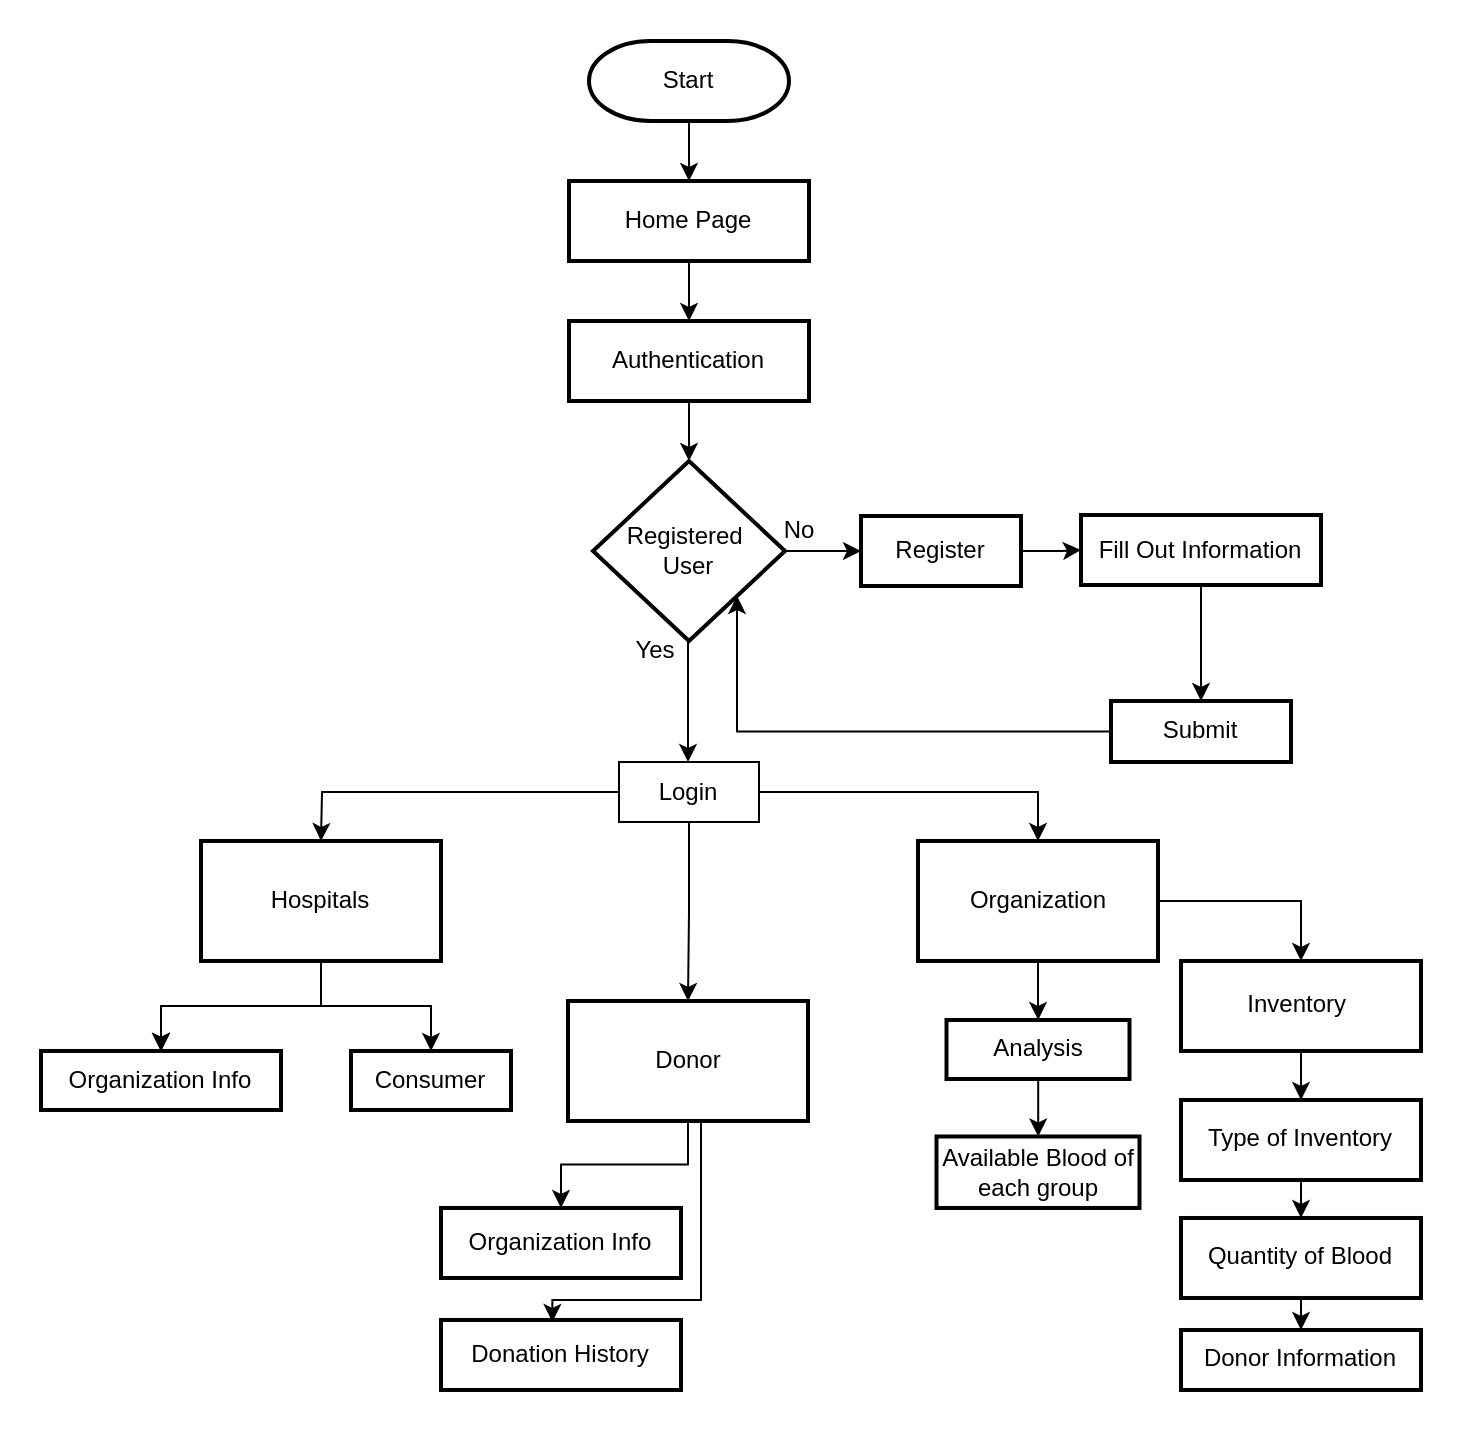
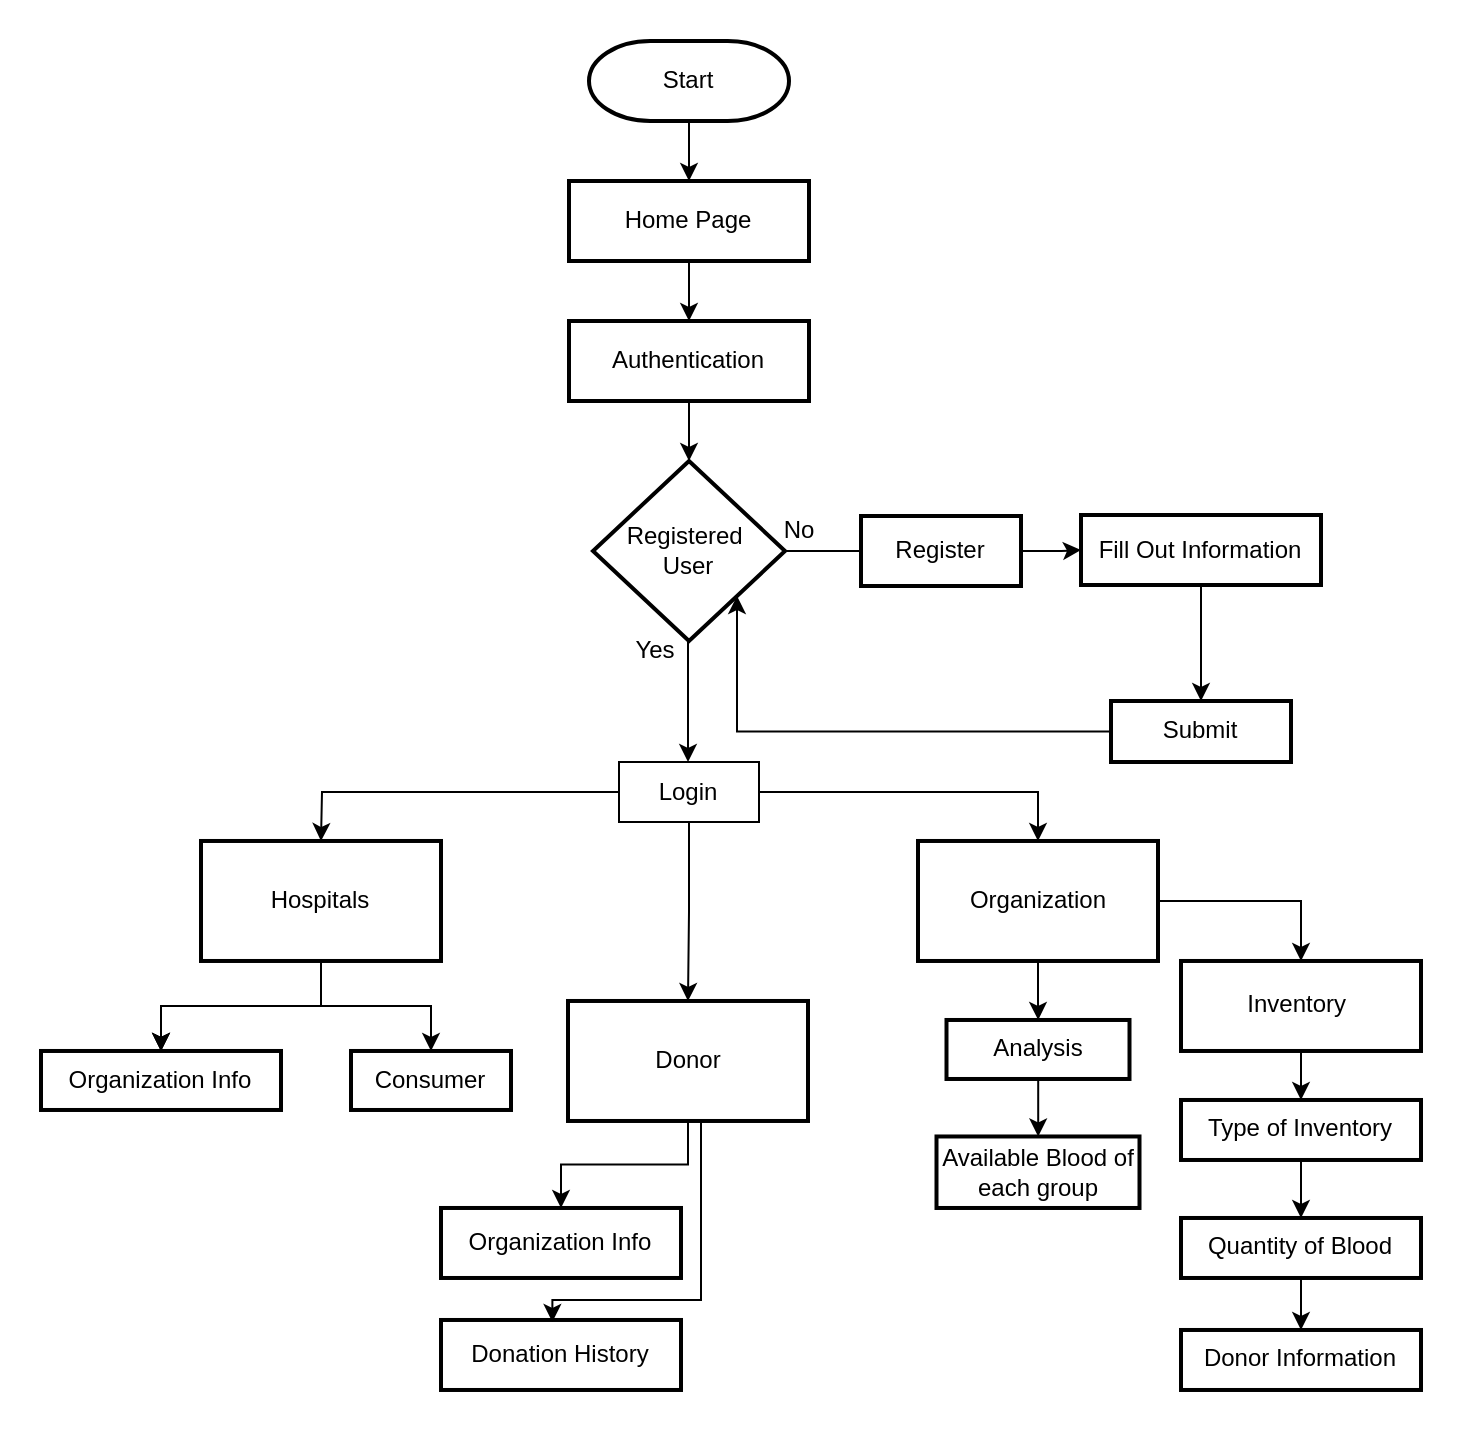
  <mxCell id="0" />
  <mxCell id="1" parent="0" />
  <mxCell id="2" value="" style="edgeStyle=orthogonalEdgeStyle;rounded=0;orthogonalLoop=1;jettySize=auto;html=1;" edge="1" parent="1" source="3" target="5"><mxGeometry relative="1" as="geometry" /></mxCell>
  <mxCell id="3" value="Start" style="strokeWidth=2;html=1;shape=mxgraph.flowchart.terminator;whiteSpace=wrap;" vertex="1" parent="1"><mxGeometry x="294" y="20" width="100" height="40" as="geometry" /></mxCell>
  <mxCell id="4" value="" style="edgeStyle=orthogonalEdgeStyle;rounded=0;orthogonalLoop=1;jettySize=auto;html=1;" edge="1" parent="1" source="5" target="7"><mxGeometry relative="1" as="geometry" /></mxCell>
  <mxCell id="5" value="Home Page" style="whiteSpace=wrap;html=1;strokeWidth=2;" vertex="1" parent="1"><mxGeometry x="284" y="90" width="120" height="40" as="geometry" /></mxCell>
  <mxCell id="6" value="" style="edgeStyle=orthogonalEdgeStyle;rounded=0;orthogonalLoop=1;jettySize=auto;html=1;" edge="1" parent="1" source="7" target="10"><mxGeometry relative="1" as="geometry" /></mxCell>
  <mxCell id="7" value="Authentication" style="whiteSpace=wrap;html=1;strokeWidth=2;" vertex="1" parent="1"><mxGeometry x="284" y="160" width="120" height="40" as="geometry" /></mxCell>
- <mxCell id="8" value="" style="edgeStyle=orthogonalEdgeStyle;rounded=0;orthogonalLoop=1;jettySize=auto;html=1;" edge="1" parent="1" source="10" target="12"><mxGeometry relative="1" as="geometry" /></mxCell>
+ <mxCell id="8" value="" style="edgeStyle=orthogonalEdgeStyle;rounded=0;orthogonalLoop=1;jettySize=auto;html=1;endArrow=none;" edge="1" parent="1" source="10" target="12"><mxGeometry relative="1" as="geometry" /></mxCell>
  <mxCell id="9" value="" style="edgeStyle=orthogonalEdgeStyle;rounded=0;orthogonalLoop=1;jettySize=auto;html=1;" edge="1" parent="1" source="10"><mxGeometry relative="1" as="geometry"><mxPoint x="343.514" y="380.5" as="targetPoint" /></mxGeometry></mxCell>
  <mxCell id="10" value="Registered&amp;nbsp;&lt;div&gt;User&lt;/div&gt;" style="rhombus;whiteSpace=wrap;html=1;strokeWidth=2;" vertex="1" parent="1"><mxGeometry x="296" y="230" width="96" height="90" as="geometry" /></mxCell>
  <mxCell id="11" value="" style="edgeStyle=orthogonalEdgeStyle;rounded=0;orthogonalLoop=1;jettySize=auto;html=1;" edge="1" parent="1" source="12" target="14"><mxGeometry relative="1" as="geometry" /></mxCell>
  <mxCell id="12" value="Register" style="whiteSpace=wrap;html=1;strokeWidth=2;" vertex="1" parent="1"><mxGeometry x="430" y="257.5" width="80" height="35" as="geometry" /></mxCell>
  <mxCell id="13" value="" style="edgeStyle=orthogonalEdgeStyle;rounded=0;orthogonalLoop=1;jettySize=auto;html=1;" edge="1" parent="1" source="14" target="16"><mxGeometry relative="1" as="geometry" /></mxCell>
  <mxCell id="14" value="Fill Out Information" style="whiteSpace=wrap;html=1;strokeWidth=2;" vertex="1" parent="1"><mxGeometry x="540" y="257" width="120" height="35" as="geometry" /></mxCell>
  <mxCell id="15" style="edgeStyle=orthogonalEdgeStyle;rounded=0;orthogonalLoop=1;jettySize=auto;html=1;entryX=1;entryY=1;entryDx=0;entryDy=0;" edge="1" parent="1" source="16" target="10"><mxGeometry relative="1" as="geometry"><mxPoint x="700" y="210" as="targetPoint" /></mxGeometry></mxCell>
  <mxCell id="16" value="Submit" style="whiteSpace=wrap;html=1;strokeWidth=2;" vertex="1" parent="1"><mxGeometry x="555" y="350" width="90" height="30.5" as="geometry" /></mxCell>
  <mxCell id="17" value="" style="edgeStyle=orthogonalEdgeStyle;rounded=0;orthogonalLoop=1;jettySize=auto;html=1;" edge="1" parent="1" source="18" target="34"><mxGeometry relative="1" as="geometry" /></mxCell>
  <mxCell id="18" value="Donor" style="whiteSpace=wrap;html=1;strokeWidth=2;" vertex="1" parent="1"><mxGeometry x="283.5" y="499.99" width="120" height="60" as="geometry" /></mxCell>
  <mxCell id="19" style="edgeStyle=orthogonalEdgeStyle;rounded=0;orthogonalLoop=1;jettySize=auto;html=1;entryX=0.5;entryY=0;entryDx=0;entryDy=0;" edge="1" parent="1" source="21" target="28"><mxGeometry relative="1" as="geometry" /></mxCell>
  <mxCell id="20" value="" style="edgeStyle=orthogonalEdgeStyle;rounded=0;orthogonalLoop=1;jettySize=auto;html=1;" edge="1" parent="1" source="21" target="40"><mxGeometry relative="1" as="geometry" /></mxCell>
  <mxCell id="21" value="Organization" style="whiteSpace=wrap;html=1;strokeWidth=2;" vertex="1" parent="1"><mxGeometry x="458.5" y="419.99" width="120" height="60" as="geometry" /></mxCell>
  <mxCell id="22" value="" style="edgeStyle=orthogonalEdgeStyle;rounded=0;orthogonalLoop=1;jettySize=auto;html=1;" edge="1" parent="1" source="26" target="37"><mxGeometry relative="1" as="geometry" /></mxCell>
  <mxCell id="23" value="" style="edgeStyle=orthogonalEdgeStyle;rounded=0;orthogonalLoop=1;jettySize=auto;html=1;" edge="1" parent="1" source="26" target="37"><mxGeometry relative="1" as="geometry" /></mxCell>
  <mxCell id="24" value="" style="edgeStyle=orthogonalEdgeStyle;rounded=0;orthogonalLoop=1;jettySize=auto;html=1;" edge="1" parent="1" source="26" target="37"><mxGeometry relative="1" as="geometry" /></mxCell>
  <mxCell id="25" style="edgeStyle=orthogonalEdgeStyle;rounded=0;orthogonalLoop=1;jettySize=auto;html=1;entryX=0.5;entryY=0;entryDx=0;entryDy=0;" edge="1" parent="1" source="26" target="38"><mxGeometry relative="1" as="geometry" /></mxCell>
  <mxCell id="26" value="Hospitals" style="whiteSpace=wrap;html=1;strokeWidth=2;" vertex="1" parent="1"><mxGeometry x="100" y="419.99" width="120" height="60" as="geometry" /></mxCell>
  <mxCell id="27" value="" style="edgeStyle=orthogonalEdgeStyle;rounded=0;orthogonalLoop=1;jettySize=auto;html=1;" edge="1" parent="1" source="28" target="30"><mxGeometry relative="1" as="geometry" /></mxCell>
  <mxCell id="28" value="Inventory&amp;nbsp;" style="whiteSpace=wrap;html=1;strokeWidth=2;" vertex="1" parent="1"><mxGeometry x="590" y="479.99" width="120" height="45" as="geometry" /></mxCell>
  <mxCell id="29" value="" style="edgeStyle=orthogonalEdgeStyle;rounded=0;orthogonalLoop=1;jettySize=auto;html=1;" edge="1" parent="1" source="30" target="32"><mxGeometry relative="1" as="geometry" /></mxCell>
- <mxCell id="30" value="Type of Inventory" style="whiteSpace=wrap;html=1;strokeWidth=2;" vertex="1" parent="1"><mxGeometry x="590" y="549.49" width="120" height="40" as="geometry" /></mxCell>
+ <mxCell id="30" value="Type of Inventory" style="whiteSpace=wrap;html=1;strokeWidth=2;" vertex="1" parent="1"><mxGeometry x="590" y="549.49" width="120" height="30" as="geometry" /></mxCell>
  <mxCell id="31" value="" style="edgeStyle=orthogonalEdgeStyle;rounded=0;orthogonalLoop=1;jettySize=auto;html=1;" edge="1" parent="1" source="32" target="33"><mxGeometry relative="1" as="geometry" /></mxCell>
- <mxCell id="32" value="Quantity of Blood" style="whiteSpace=wrap;html=1;strokeWidth=2;" vertex="1" parent="1"><mxGeometry x="590" y="608.49" width="120" height="40" as="geometry" /></mxCell>
+ <mxCell id="32" value="Quantity of Blood" style="whiteSpace=wrap;html=1;strokeWidth=2;" vertex="1" parent="1"><mxGeometry x="590" y="608.49" width="120" height="30" as="geometry" /></mxCell>
  <mxCell id="33" value="Donor Information" style="whiteSpace=wrap;html=1;strokeWidth=2;" vertex="1" parent="1"><mxGeometry x="590" y="664.49" width="120" height="30" as="geometry" /></mxCell>
  <mxCell id="34" value="Organization Info" style="whiteSpace=wrap;html=1;strokeWidth=2;" vertex="1" parent="1"><mxGeometry x="220" y="603.49" width="120" height="35" as="geometry" /></mxCell>
  <mxCell id="35" value="Donation History" style="whiteSpace=wrap;html=1;strokeWidth=2;" vertex="1" parent="1"><mxGeometry x="220" y="659.49" width="120" height="35" as="geometry" /></mxCell>
  <mxCell id="36" style="edgeStyle=orthogonalEdgeStyle;rounded=0;orthogonalLoop=1;jettySize=auto;html=1;entryX=0.464;entryY=0.028;entryDx=0;entryDy=0;entryPerimeter=0;" edge="1" parent="1" source="18" target="35"><mxGeometry relative="1" as="geometry"><Array as="points"><mxPoint x="350" y="649.49" /><mxPoint x="276" y="649.49" /></Array></mxGeometry></mxCell>
  <mxCell id="37" value="Organization Info" style="whiteSpace=wrap;html=1;strokeWidth=2;" vertex="1" parent="1"><mxGeometry x="20" y="524.99" width="120" height="29.5" as="geometry" /></mxCell>
  <mxCell id="38" value="Consumer" style="whiteSpace=wrap;html=1;strokeWidth=2;" vertex="1" parent="1"><mxGeometry x="175" y="524.99" width="80" height="29.5" as="geometry" /></mxCell>
  <mxCell id="39" value="" style="edgeStyle=orthogonalEdgeStyle;rounded=0;orthogonalLoop=1;jettySize=auto;html=1;" edge="1" parent="1" source="40" target="41"><mxGeometry relative="1" as="geometry" /></mxCell>
  <mxCell id="40" value="Analysis" style="whiteSpace=wrap;html=1;strokeWidth=2;" vertex="1" parent="1"><mxGeometry x="472.75" y="509.49" width="91.5" height="29.5" as="geometry" /></mxCell>
  <mxCell id="41" value="Available Blood of each group" style="whiteSpace=wrap;html=1;strokeWidth=2;" vertex="1" parent="1"><mxGeometry x="467.75" y="567.74" width="101.5" height="35.75" as="geometry" /></mxCell>
  <mxCell id="42" style="edgeStyle=orthogonalEdgeStyle;rounded=0;orthogonalLoop=1;jettySize=auto;html=1;" edge="1" parent="1" source="45"><mxGeometry relative="1" as="geometry"><mxPoint x="160" y="420" as="targetPoint" /></mxGeometry></mxCell>
  <mxCell id="43" style="edgeStyle=orthogonalEdgeStyle;rounded=0;orthogonalLoop=1;jettySize=auto;html=1;entryX=0.5;entryY=0;entryDx=0;entryDy=0;" edge="1" parent="1" source="45" target="21"><mxGeometry relative="1" as="geometry" /></mxCell>
  <mxCell id="44" style="edgeStyle=orthogonalEdgeStyle;rounded=0;orthogonalLoop=1;jettySize=auto;html=1;entryX=0.5;entryY=0;entryDx=0;entryDy=0;" edge="1" parent="1" source="45" target="18"><mxGeometry relative="1" as="geometry" /></mxCell>
  <mxCell id="45" value="Login" style="rounded=0;whiteSpace=wrap;html=1;" vertex="1" parent="1"><mxGeometry x="309" y="380.5" width="70" height="30" as="geometry" /></mxCell>
  <mxCell id="46" value="Yes" style="text;html=1;align=center;verticalAlign=middle;resizable=0;points=[];autosize=1;strokeColor=none;fillColor=none;" vertex="1" parent="1"><mxGeometry x="307" y="310" width="40" height="30" as="geometry" /></mxCell>
  <mxCell id="47" value="No" style="text;html=1;align=center;verticalAlign=middle;resizable=0;points=[];autosize=1;strokeColor=none;fillColor=none;" vertex="1" parent="1"><mxGeometry x="379" y="250" width="40" height="30" as="geometry" /></mxCell>
